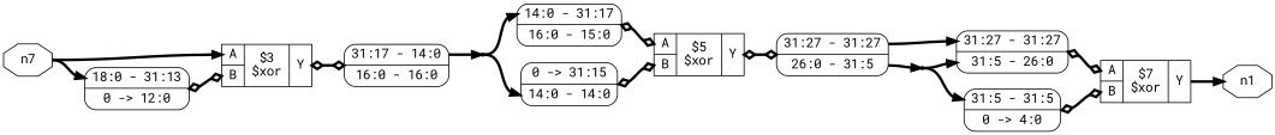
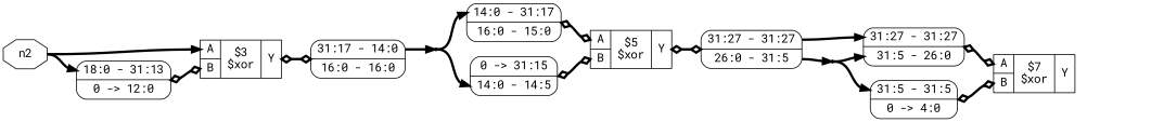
  digraph {
    fontname="Roboto Mono"
    rankdir=LR
    remincross=true
    node [color=black fontcolor=black fontname="Roboto Mono" shape=record]
    edge [color=black fontcolor=black fontname="Roboto Mono" headport=w style="setlinewidth(3)" tailport=e]
-   n4 [label=n7 shape=octagon]
+   n4 [label=n2 shape=octagon]
    c12 [label="{{<p7> A|<p8> B}|$3\n$xor|{<p9> Y}}" color="" fontcolor=""]
    x5 [label="<s1> 18:0 - 31:13 |0 -&gt; 12:0 " style=rounded]
    x6 [label="<s1> 31:17 - 14:0 |<s0> 16:0 - 16:0 " style=rounded]
-   n5 [label=n1 shape=octagon]
    c10 [label="{{<p7> A|<p8> B}|$5\n$xor|{<p9> Y}}" color="" fontcolor=""]
    x2 [label="<s1> 31:27 - 31:27 |<s0> 26:0 - 31:5 " style=rounded]
    x3 [label="<s1> 31:27 - 31:27 |<s0> 31:5 - 26:0 " style=rounded]
    n6 [shape=point color="" fontcolor=""]
    x0 [label="<s1> 14:0 - 31:17 |<s0> 16:0 - 15:0 " style=rounded]
-   x1 [label="0 -&gt; 31:15 |<s0> 14:0 - 14:0 " style=rounded]
+   x1 [label="0 -&gt; 31:15 |<s0> 14:0 - 14:5 " style=rounded]
    c11 [label="{{<p7> A|<p8> B}|$7\n$xor|{<p9> Y}}" color="" fontcolor=""]
    x4 [label="<s1> 31:5 - 31:5 |0 -&gt; 4:0 " style=rounded]
    n3 [shape=point color="" fontcolor=""]
    n4 -> c12 [headport="p7:w"]
    n4 -> x5 [headport="s1:w"]
    c12 -> x6 [arrowhead=odiamond arrowtail=odiamond dir=both tailport="p9:e"]
    x5 -> c12 [arrowhead=odiamond arrowtail=odiamond dir=both headport="p8:w"]
    x6 -> n3 [tailport="s1:e"]
    c10 -> x2 [arrowhead=odiamond arrowtail=odiamond dir=both tailport="p9:e"]
    x2 -> x3 [headport="s1:w" tailport="s1:e"]
    x2 -> n6 [tailport="s0:e"]
    x3 -> c11 [arrowhead=odiamond arrowtail=odiamond dir=both headport="p7:w"]
    n6 -> x3 [headport="s0:w"]
    n6 -> x4 [headport="s1:w"]
    x0 -> c10 [arrowhead=odiamond arrowtail=odiamond dir=both headport="p7:w"]
    x1 -> c10 [arrowhead=odiamond arrowtail=odiamond dir=both headport="p8:w"]
-   c11 -> n5 [tailport="p9:e"]
    x4 -> c11 [arrowhead=odiamond arrowtail=odiamond dir=both headport="p8:w"]
    n3 -> x0 [headport="s1:w"]
    n3 -> x1 [headport="s0:w"]
  }
